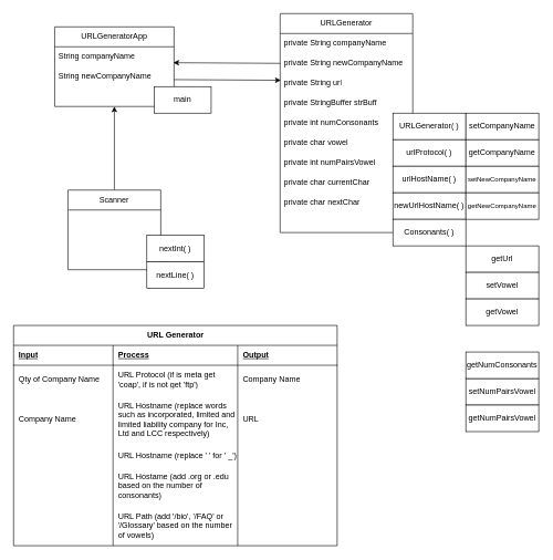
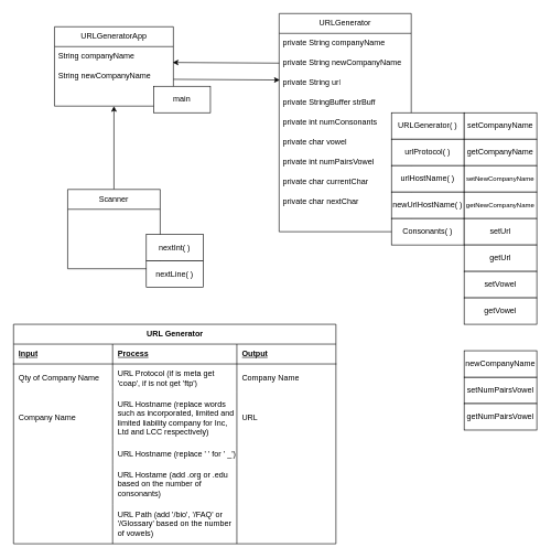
  <mxCell id="0" />
  <mxCell id="1" parent="0" />
  <mxCell id="2" style="edgeStyle=orthogonalEdgeStyle;rounded=0;orthogonalLoop=1;jettySize=auto;html=1;" edge="1" parent="1" source="3" target="18"><mxGeometry relative="1" as="geometry" /></mxCell>
  <mxCell id="3" value="Scanner" style="swimlane;fontStyle=0;childLayout=stackLayout;horizontal=1;startSize=30;horizontalStack=0;resizeParent=1;resizeParentMax=0;resizeLast=0;collapsible=1;marginBottom=0;whiteSpace=wrap;html=1;" vertex="1" parent="1"><mxGeometry x="102" y="286" width="140" height="120" as="geometry" /></mxCell>
  <mxCell id="4" value="&amp;nbsp;" style="text;strokeColor=none;fillColor=none;align=left;verticalAlign=middle;spacingLeft=4;spacingRight=4;overflow=hidden;points=[[0,0.5],[1,0.5]];portConstraint=eastwest;rotatable=0;whiteSpace=wrap;html=1;" vertex="1" parent="3"><mxGeometry y="30" width="140" height="30" as="geometry" /></mxCell>
  <mxCell id="5" value="&amp;nbsp;" style="text;strokeColor=none;fillColor=none;align=left;verticalAlign=middle;spacingLeft=4;spacingRight=4;overflow=hidden;points=[[0,0.5],[1,0.5]];portConstraint=eastwest;rotatable=0;whiteSpace=wrap;html=1;" vertex="1" parent="3"><mxGeometry y="60" width="140" height="30" as="geometry" /></mxCell>
  <mxCell id="6" value="&amp;nbsp;" style="text;strokeColor=none;fillColor=none;align=left;verticalAlign=middle;spacingLeft=4;spacingRight=4;overflow=hidden;points=[[0,0.5],[1,0.5]];portConstraint=eastwest;rotatable=0;whiteSpace=wrap;html=1;" vertex="1" parent="3"><mxGeometry y="90" width="140" height="30" as="geometry" /></mxCell>
  <mxCell id="7" value="URLGenerator" style="swimlane;fontStyle=0;childLayout=stackLayout;horizontal=1;startSize=30;horizontalStack=0;resizeParent=1;resizeParentMax=0;resizeLast=0;collapsible=1;marginBottom=0;whiteSpace=wrap;html=1;" vertex="1" parent="1"><mxGeometry x="422" y="20" width="200" height="330" as="geometry" /></mxCell>
  <mxCell id="8" value="private String companyName" style="text;strokeColor=none;fillColor=none;align=left;verticalAlign=middle;spacingLeft=4;spacingRight=4;overflow=hidden;points=[[0,0.5],[1,0.5]];portConstraint=eastwest;rotatable=0;whiteSpace=wrap;html=1;" vertex="1" parent="7"><mxGeometry y="30" width="200" height="30" as="geometry" /></mxCell>
  <mxCell id="9" value="private String newCompanyName" style="text;strokeColor=none;fillColor=none;align=left;verticalAlign=middle;spacingLeft=4;spacingRight=4;overflow=hidden;points=[[0,0.5],[1,0.5]];portConstraint=eastwest;rotatable=0;whiteSpace=wrap;html=1;" vertex="1" parent="7"><mxGeometry y="60" width="200" height="30" as="geometry" /></mxCell>
  <mxCell id="10" value="private String url" style="text;strokeColor=none;fillColor=none;align=left;verticalAlign=middle;spacingLeft=4;spacingRight=4;overflow=hidden;points=[[0,0.5],[1,0.5]];portConstraint=eastwest;rotatable=0;whiteSpace=wrap;html=1;" vertex="1" parent="7"><mxGeometry y="90" width="200" height="30" as="geometry" /></mxCell>
  <mxCell id="11" value="private StringBuffer strBuff" style="text;strokeColor=none;fillColor=none;align=left;verticalAlign=middle;spacingLeft=4;spacingRight=4;overflow=hidden;points=[[0,0.5],[1,0.5]];portConstraint=eastwest;rotatable=0;whiteSpace=wrap;html=1;" vertex="1" parent="7"><mxGeometry y="120" width="200" height="30" as="geometry" /></mxCell>
  <mxCell id="12" value="private int&amp;nbsp;numConsonants" style="text;strokeColor=none;fillColor=none;align=left;verticalAlign=middle;spacingLeft=4;spacingRight=4;overflow=hidden;points=[[0,0.5],[1,0.5]];portConstraint=eastwest;rotatable=0;whiteSpace=wrap;html=1;" vertex="1" parent="7"><mxGeometry y="150" width="200" height="30" as="geometry" /></mxCell>
  <mxCell id="13" value="private char&amp;nbsp;vowel" style="text;strokeColor=none;fillColor=none;align=left;verticalAlign=middle;spacingLeft=4;spacingRight=4;overflow=hidden;points=[[0,0.5],[1,0.5]];portConstraint=eastwest;rotatable=0;whiteSpace=wrap;html=1;" vertex="1" parent="7"><mxGeometry y="180" width="200" height="30" as="geometry" /></mxCell>
  <mxCell id="14" value="private int&amp;nbsp;numPairsVowel" style="text;strokeColor=none;fillColor=none;align=left;verticalAlign=middle;spacingLeft=4;spacingRight=4;overflow=hidden;points=[[0,0.5],[1,0.5]];portConstraint=eastwest;rotatable=0;whiteSpace=wrap;html=1;" vertex="1" parent="7"><mxGeometry y="210" width="200" height="30" as="geometry" /></mxCell>
  <mxCell id="15" value="private char currentChar" style="text;strokeColor=none;fillColor=none;align=left;verticalAlign=middle;spacingLeft=4;spacingRight=4;overflow=hidden;points=[[0,0.5],[1,0.5]];portConstraint=eastwest;rotatable=0;whiteSpace=wrap;html=1;" vertex="1" parent="7"><mxGeometry y="240" width="200" height="30" as="geometry" /></mxCell>
  <mxCell id="16" value="private char nextChar" style="text;strokeColor=none;fillColor=none;align=left;verticalAlign=middle;spacingLeft=4;spacingRight=4;overflow=hidden;points=[[0,0.5],[1,0.5]];portConstraint=eastwest;rotatable=0;whiteSpace=wrap;html=1;" vertex="1" parent="7"><mxGeometry y="270" width="200" height="30" as="geometry" /></mxCell>
  <mxCell id="17" style="text;strokeColor=none;fillColor=none;align=left;verticalAlign=middle;spacingLeft=4;spacingRight=4;overflow=hidden;points=[[0,0.5],[1,0.5]];portConstraint=eastwest;rotatable=0;whiteSpace=wrap;html=1;" vertex="1" parent="7"><mxGeometry y="300" width="200" height="30" as="geometry" /></mxCell>
  <mxCell id="18" value="URLGeneratorApp" style="swimlane;fontStyle=0;childLayout=stackLayout;horizontal=1;startSize=30;horizontalStack=0;resizeParent=1;resizeParentMax=0;resizeLast=0;collapsible=1;marginBottom=0;whiteSpace=wrap;html=1;" vertex="1" parent="1"><mxGeometry x="82" y="40" width="180" height="120" as="geometry" /></mxCell>
  <mxCell id="19" value="String companyName" style="text;strokeColor=none;fillColor=none;align=left;verticalAlign=middle;spacingLeft=4;spacingRight=4;overflow=hidden;points=[[0,0.5],[1,0.5]];portConstraint=eastwest;rotatable=0;whiteSpace=wrap;html=1;" vertex="1" parent="18"><mxGeometry y="30" width="180" height="30" as="geometry" /></mxCell>
  <mxCell id="20" value="String newCompanyName" style="text;strokeColor=none;fillColor=none;align=left;verticalAlign=middle;spacingLeft=4;spacingRight=4;overflow=hidden;points=[[0,0.5],[1,0.5]];portConstraint=eastwest;rotatable=0;whiteSpace=wrap;html=1;" vertex="1" parent="18"><mxGeometry y="60" width="180" height="30" as="geometry" /></mxCell>
  <mxCell id="21" value="&amp;nbsp;" style="text;strokeColor=none;fillColor=none;align=left;verticalAlign=middle;spacingLeft=4;spacingRight=4;overflow=hidden;points=[[0,0.5],[1,0.5]];portConstraint=eastwest;rotatable=0;whiteSpace=wrap;html=1;" vertex="1" parent="18"><mxGeometry y="90" width="180" height="30" as="geometry" /></mxCell>
  <mxCell id="22" value="main" style="rounded=0;whiteSpace=wrap;html=1;" vertex="1" parent="1"><mxGeometry x="232" y="130" width="86" height="40" as="geometry" /></mxCell>
  <mxCell id="23" value="nextLine( )" style="rounded=0;whiteSpace=wrap;html=1;" vertex="1" parent="1"><mxGeometry x="221" y="394" width="86" height="40" as="geometry" /></mxCell>
  <mxCell id="24" value="nextInt( )" style="rounded=0;whiteSpace=wrap;html=1;" vertex="1" parent="1"><mxGeometry x="221" y="354" width="86" height="40" as="geometry" /></mxCell>
  <mxCell id="25" value="URLGenerator( )" style="rounded=0;whiteSpace=wrap;html=1;" vertex="1" parent="1"><mxGeometry x="592" y="170" width="110" height="40" as="geometry" /></mxCell>
  <mxCell id="26" value="urlProtocol( )" style="rounded=0;whiteSpace=wrap;html=1;" vertex="1" parent="1"><mxGeometry x="592" y="210" width="110" height="40" as="geometry" /></mxCell>
  <mxCell id="27" value="urlHostName( )" style="rounded=0;whiteSpace=wrap;html=1;" vertex="1" parent="1"><mxGeometry x="592" y="250" width="110" height="40" as="geometry" /></mxCell>
  <mxCell id="28" value="newUrlHostName( )" style="rounded=0;whiteSpace=wrap;html=1;" vertex="1" parent="1"><mxGeometry x="592" y="290" width="110" height="40" as="geometry" /></mxCell>
  <mxCell id="29" value="Consonants( )" style="rounded=0;whiteSpace=wrap;html=1;" vertex="1" parent="1"><mxGeometry x="592" y="330" width="110" height="40" as="geometry" /></mxCell>
  <mxCell id="30" value="setCompanyName" style="rounded=0;whiteSpace=wrap;html=1;" vertex="1" parent="1"><mxGeometry x="702" y="170" width="110" height="40" as="geometry" /></mxCell>
  <mxCell id="31" value="getCompanyName" style="rounded=0;whiteSpace=wrap;html=1;" vertex="1" parent="1"><mxGeometry x="702" y="210" width="110" height="40" as="geometry" /></mxCell>
  <mxCell id="32" value="setNewCompanyName" style="rounded=0;whiteSpace=wrap;html=1;fontSize=10;" vertex="1" parent="1"><mxGeometry x="702" y="250" width="110" height="40" as="geometry" /></mxCell>
  <mxCell id="33" value="getNewCompanyName" style="rounded=0;whiteSpace=wrap;html=1;fontSize=10;" vertex="1" parent="1"><mxGeometry x="702" y="290" width="110" height="40" as="geometry" /></mxCell>
+ <mxCell id="34" value="setUrl" style="rounded=0;whiteSpace=wrap;html=1;" vertex="1" parent="1"><mxGeometry x="702" y="330" width="110" height="40" as="geometry" /></mxCell>
  <mxCell id="35" value="getUrl" style="rounded=0;whiteSpace=wrap;html=1;" vertex="1" parent="1"><mxGeometry x="702" y="370" width="110" height="40" as="geometry" /></mxCell>
  <mxCell id="36" value="setVowel" style="rounded=0;whiteSpace=wrap;html=1;" vertex="1" parent="1"><mxGeometry x="702" y="410" width="110" height="40" as="geometry" /></mxCell>
  <mxCell id="37" value="getVowel" style="rounded=0;whiteSpace=wrap;html=1;" vertex="1" parent="1"><mxGeometry x="702" y="450" width="110" height="40" as="geometry" /></mxCell>
  <mxCell id="38" value="setNumPairsVowel" style="rounded=0;whiteSpace=wrap;html=1;" vertex="1" parent="1"><mxGeometry x="702" y="570" width="110" height="40" as="geometry" /></mxCell>
- <mxCell id="39" value="getNumConsonants" style="rounded=0;whiteSpace=wrap;html=1;" vertex="1" parent="1"><mxGeometry x="702" y="530" width="110" height="40" as="geometry" /></mxCell>
+ <mxCell id="39" value="newCompanyName" style="rounded=0;whiteSpace=wrap;html=1;" vertex="1" parent="1"><mxGeometry x="702" y="530" width="110" height="40" as="geometry" /></mxCell>
  <mxCell id="40" value="getNumPairsVowel" style="rounded=0;whiteSpace=wrap;html=1;" vertex="1" parent="1"><mxGeometry x="702" y="610" width="110" height="40" as="geometry" /></mxCell>
  <mxCell id="41" value="" style="endArrow=classic;html=1;rounded=0;entryX=0.994;entryY=-0.2;entryDx=0;entryDy=0;entryPerimeter=0;exitX=0;exitY=0.5;exitDx=0;exitDy=0;" edge="1" parent="1" source="9" target="20"><mxGeometry width="50" height="50" relative="1" as="geometry"><mxPoint x="432" y="90" as="sourcePoint" /><mxPoint x="382" y="310" as="targetPoint" /></mxGeometry></mxCell>
  <mxCell id="42" value="" style="endArrow=classic;html=1;rounded=0;entryX=0.994;entryY=-0.2;entryDx=0;entryDy=0;entryPerimeter=0;exitX=0;exitY=0.5;exitDx=0;exitDy=0;" edge="1" parent="1"><mxGeometry width="50" height="50" relative="1" as="geometry"><mxPoint x="262" y="119.5" as="sourcePoint" /><mxPoint x="423" y="120.5" as="targetPoint" /></mxGeometry></mxCell>
  <mxCell id="43" value="URL Generator" style="shape=table;startSize=30;container=1;collapsible=1;childLayout=tableLayout;fixedRows=1;rowLines=0;fontStyle=1;align=center;resizeLast=1;html=1;" vertex="1" parent="1"><mxGeometry x="20" y="490" width="488" height="332.0" as="geometry" /></mxCell>
  <mxCell id="44" value="" style="shape=tableRow;horizontal=0;startSize=0;swimlaneHead=0;swimlaneBody=0;fillColor=none;collapsible=0;dropTarget=0;points=[[0,0.5],[1,0.5]];portConstraint=eastwest;top=0;left=0;right=0;bottom=1;" vertex="1" parent="43"><mxGeometry y="30" width="488" height="30" as="geometry" /></mxCell>
  <mxCell id="45" value="Input" style="shape=partialRectangle;connectable=0;fillColor=none;top=0;left=0;bottom=0;right=0;align=left;spacingLeft=6;fontStyle=5;overflow=hidden;whiteSpace=wrap;html=1;" vertex="1" parent="44"><mxGeometry width="150" height="30" as="geometry"><mxRectangle width="150" height="30" as="alternateBounds" /></mxGeometry></mxCell>
  <mxCell id="46" value="Process" style="shape=partialRectangle;connectable=0;fillColor=none;top=0;left=0;bottom=0;right=0;align=left;spacingLeft=6;fontStyle=5;overflow=hidden;whiteSpace=wrap;html=1;" vertex="1" parent="44"><mxGeometry x="150" width="188" height="30" as="geometry"><mxRectangle width="188" height="30" as="alternateBounds" /></mxGeometry></mxCell>
  <mxCell id="47" value="Output" style="shape=partialRectangle;connectable=0;fillColor=none;top=0;left=0;bottom=0;right=0;align=left;spacingLeft=6;fontStyle=5;overflow=hidden;whiteSpace=wrap;html=1;" vertex="1" parent="44"><mxGeometry x="338" width="150" height="30" as="geometry"><mxRectangle width="150" height="30" as="alternateBounds" /></mxGeometry></mxCell>
  <mxCell id="48" value="" style="shape=tableRow;horizontal=0;startSize=0;swimlaneHead=0;swimlaneBody=0;fillColor=none;collapsible=0;dropTarget=0;points=[[0,0.5],[1,0.5]];portConstraint=eastwest;top=0;left=0;right=0;bottom=0;" vertex="1" parent="43"><mxGeometry y="60" width="488" height="42" as="geometry" /></mxCell>
  <mxCell id="49" value="Qty of Company Name" style="shape=partialRectangle;connectable=0;fillColor=none;top=0;left=0;bottom=0;right=0;align=left;spacingLeft=6;overflow=hidden;whiteSpace=wrap;html=1;" vertex="1" parent="48"><mxGeometry width="150" height="42" as="geometry"><mxRectangle width="150" height="42" as="alternateBounds" /></mxGeometry></mxCell>
  <mxCell id="50" value="URL Protocol (if is meta get 'coap', if is not get 'ftp')" style="shape=partialRectangle;connectable=0;fillColor=none;top=0;left=0;bottom=0;right=0;align=left;spacingLeft=6;overflow=hidden;whiteSpace=wrap;html=1;" vertex="1" parent="48"><mxGeometry x="150" width="188" height="42" as="geometry"><mxRectangle width="188" height="42" as="alternateBounds" /></mxGeometry></mxCell>
  <mxCell id="51" value="Company Name" style="shape=partialRectangle;connectable=0;fillColor=none;top=0;left=0;bottom=0;right=0;align=left;spacingLeft=6;overflow=hidden;whiteSpace=wrap;html=1;" vertex="1" parent="48"><mxGeometry x="338" width="150" height="42" as="geometry"><mxRectangle width="150" height="42" as="alternateBounds" /></mxGeometry></mxCell>
  <mxCell id="52" value="" style="shape=tableRow;horizontal=0;startSize=0;swimlaneHead=0;swimlaneBody=0;fillColor=none;collapsible=0;dropTarget=0;points=[[0,0.5],[1,0.5]];portConstraint=eastwest;top=0;left=0;right=0;bottom=0;" vertex="1" parent="43"><mxGeometry y="102" width="488" height="80" as="geometry" /></mxCell>
  <mxCell id="53" value="Company Name" style="shape=partialRectangle;connectable=0;fillColor=none;top=0;left=0;bottom=0;right=0;align=left;spacingLeft=6;overflow=hidden;whiteSpace=wrap;html=1;" vertex="1" parent="52"><mxGeometry width="150" height="80" as="geometry"><mxRectangle width="150" height="80" as="alternateBounds" /></mxGeometry></mxCell>
  <mxCell id="54" value="URL Hostname (replace words such as incorporated, limited and limited liability company for Inc, Ltd and LCC respectively)" style="shape=partialRectangle;connectable=0;fillColor=none;top=0;left=0;bottom=0;right=0;align=left;spacingLeft=6;overflow=hidden;whiteSpace=wrap;html=1;" vertex="1" parent="52"><mxGeometry x="150" width="188" height="80" as="geometry"><mxRectangle width="188" height="80" as="alternateBounds" /></mxGeometry></mxCell>
  <mxCell id="55" value="URL" style="shape=partialRectangle;connectable=0;fillColor=none;top=0;left=0;bottom=0;right=0;align=left;spacingLeft=6;overflow=hidden;whiteSpace=wrap;html=1;" vertex="1" parent="52"><mxGeometry x="338" width="150" height="80" as="geometry"><mxRectangle width="150" height="80" as="alternateBounds" /></mxGeometry></mxCell>
  <mxCell id="56" value="" style="shape=tableRow;horizontal=0;startSize=0;swimlaneHead=0;swimlaneBody=0;fillColor=none;collapsible=0;dropTarget=0;points=[[0,0.5],[1,0.5]];portConstraint=eastwest;top=0;left=0;right=0;bottom=0;" vertex="1" parent="43"><mxGeometry y="182" width="488" height="30" as="geometry" /></mxCell>
  <mxCell id="57" value="" style="shape=partialRectangle;connectable=0;fillColor=none;top=0;left=0;bottom=0;right=0;align=left;spacingLeft=6;overflow=hidden;whiteSpace=wrap;html=1;" vertex="1" parent="56"><mxGeometry width="150" height="30" as="geometry"><mxRectangle width="150" height="30" as="alternateBounds" /></mxGeometry></mxCell>
  <mxCell id="58" value="URL Hostname (replace ' ' for ' _')" style="shape=partialRectangle;connectable=0;fillColor=none;top=0;left=0;bottom=0;right=0;align=left;spacingLeft=6;overflow=hidden;whiteSpace=wrap;html=1;" vertex="1" parent="56"><mxGeometry x="150" width="188" height="30" as="geometry"><mxRectangle width="188" height="30" as="alternateBounds" /></mxGeometry></mxCell>
  <mxCell id="59" style="shape=partialRectangle;connectable=0;fillColor=none;top=0;left=0;bottom=0;right=0;align=left;spacingLeft=6;overflow=hidden;whiteSpace=wrap;html=1;" vertex="1" parent="56"><mxGeometry x="338" width="150" height="30" as="geometry"><mxRectangle width="150" height="30" as="alternateBounds" /></mxGeometry></mxCell>
  <mxCell id="60" style="shape=tableRow;horizontal=0;startSize=0;swimlaneHead=0;swimlaneBody=0;fillColor=none;collapsible=0;dropTarget=0;points=[[0,0.5],[1,0.5]];portConstraint=eastwest;top=0;left=0;right=0;bottom=0;" vertex="1" parent="43"><mxGeometry y="212" width="488" height="60" as="geometry" /></mxCell>
  <mxCell id="61" style="shape=partialRectangle;connectable=0;fillColor=none;top=0;left=0;bottom=0;right=0;align=left;spacingLeft=6;overflow=hidden;whiteSpace=wrap;html=1;" vertex="1" parent="60"><mxGeometry width="150" height="60" as="geometry"><mxRectangle width="150" height="60" as="alternateBounds" /></mxGeometry></mxCell>
  <mxCell id="62" value="URL Hostame (add .org or .edu based on the number of consonants)" style="shape=partialRectangle;connectable=0;fillColor=none;top=0;left=0;bottom=0;right=0;align=left;spacingLeft=6;overflow=hidden;whiteSpace=wrap;html=1;" vertex="1" parent="60"><mxGeometry x="150" width="188" height="60" as="geometry"><mxRectangle width="188" height="60" as="alternateBounds" /></mxGeometry></mxCell>
  <mxCell id="63" style="shape=partialRectangle;connectable=0;fillColor=none;top=0;left=0;bottom=0;right=0;align=left;spacingLeft=6;overflow=hidden;whiteSpace=wrap;html=1;" vertex="1" parent="60"><mxGeometry x="338" width="150" height="60" as="geometry"><mxRectangle width="150" height="60" as="alternateBounds" /></mxGeometry></mxCell>
  <mxCell id="64" style="shape=tableRow;horizontal=0;startSize=0;swimlaneHead=0;swimlaneBody=0;fillColor=none;collapsible=0;dropTarget=0;points=[[0,0.5],[1,0.5]];portConstraint=eastwest;top=0;left=0;right=0;bottom=0;" vertex="1" parent="43"><mxGeometry y="272" width="488" height="60" as="geometry" /></mxCell>
  <mxCell id="65" style="shape=partialRectangle;connectable=0;fillColor=none;top=0;left=0;bottom=0;right=0;align=left;spacingLeft=6;overflow=hidden;whiteSpace=wrap;html=1;" vertex="1" parent="64"><mxGeometry width="150" height="60" as="geometry"><mxRectangle width="150" height="60" as="alternateBounds" /></mxGeometry></mxCell>
  <mxCell id="66" value="URL Path (add '/bio', '/FAQ' or '/Glossary' based on the number of vowels)" style="shape=partialRectangle;connectable=0;fillColor=none;top=0;left=0;bottom=0;right=0;align=left;spacingLeft=6;overflow=hidden;whiteSpace=wrap;html=1;" vertex="1" parent="64"><mxGeometry x="150" width="188" height="60" as="geometry"><mxRectangle width="188" height="60" as="alternateBounds" /></mxGeometry></mxCell>
  <mxCell id="67" style="shape=partialRectangle;connectable=0;fillColor=none;top=0;left=0;bottom=0;right=0;align=left;spacingLeft=6;overflow=hidden;whiteSpace=wrap;html=1;" vertex="1" parent="64"><mxGeometry x="338" width="150" height="60" as="geometry"><mxRectangle width="150" height="60" as="alternateBounds" /></mxGeometry></mxCell>
